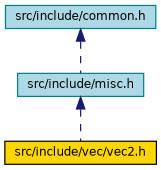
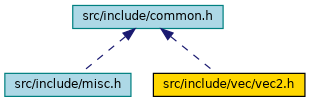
  digraph {
    node [color=teal fillcolor=lightblue fontname=Helvetica fontsize=10 shape=record style=filled]
    edge [color=midnightblue dir=back fontname=Helvetica fontsize=10 labelfontname=Helvetica labelfontsize=10 style=dashed]
    n1 [fontcolor=black height=0.2 label="src/include/common.h" width=0.4]
    n2 [height=0.2 label="src/include/misc.h" width=0.4]
    n3 [color=black fillcolor=gold height=0.2 label="src/include/vec/vec2.h" width=0.4]
    n1 -> n2
-   n2 -> n3
+   n1 -> n3
  }
